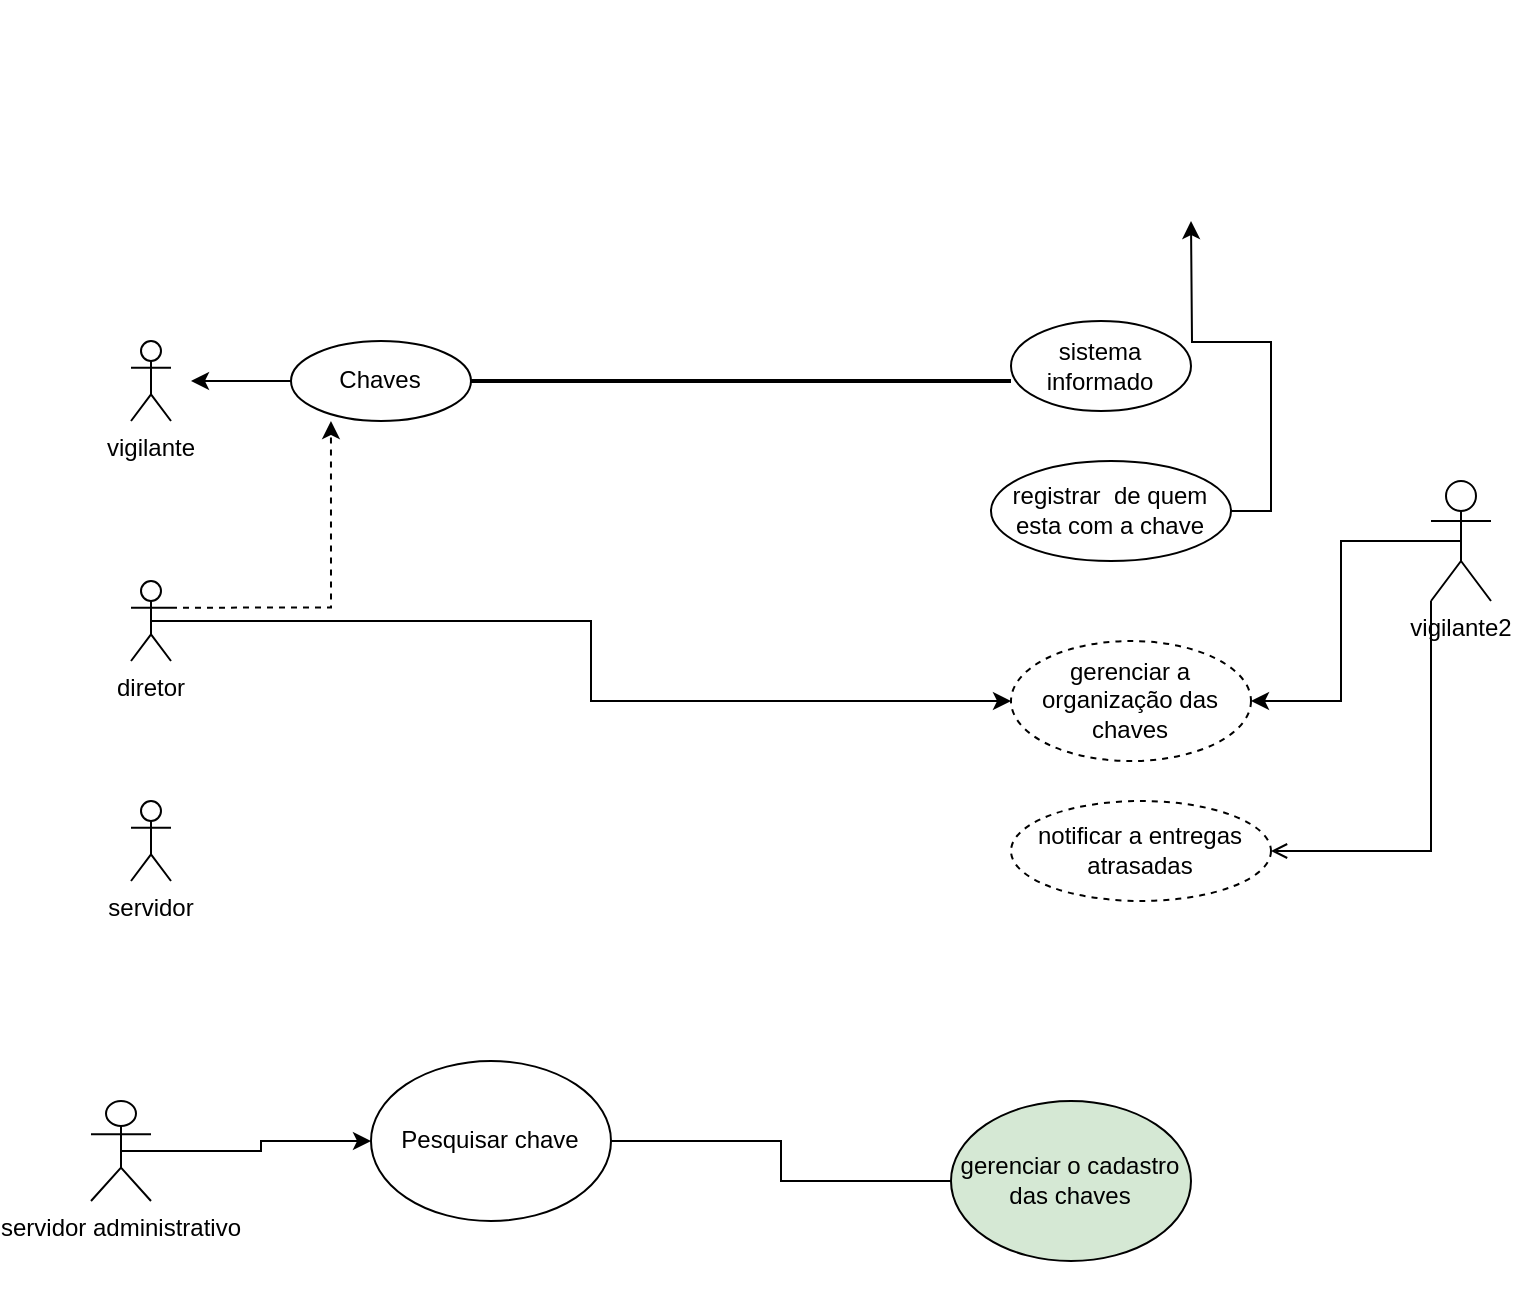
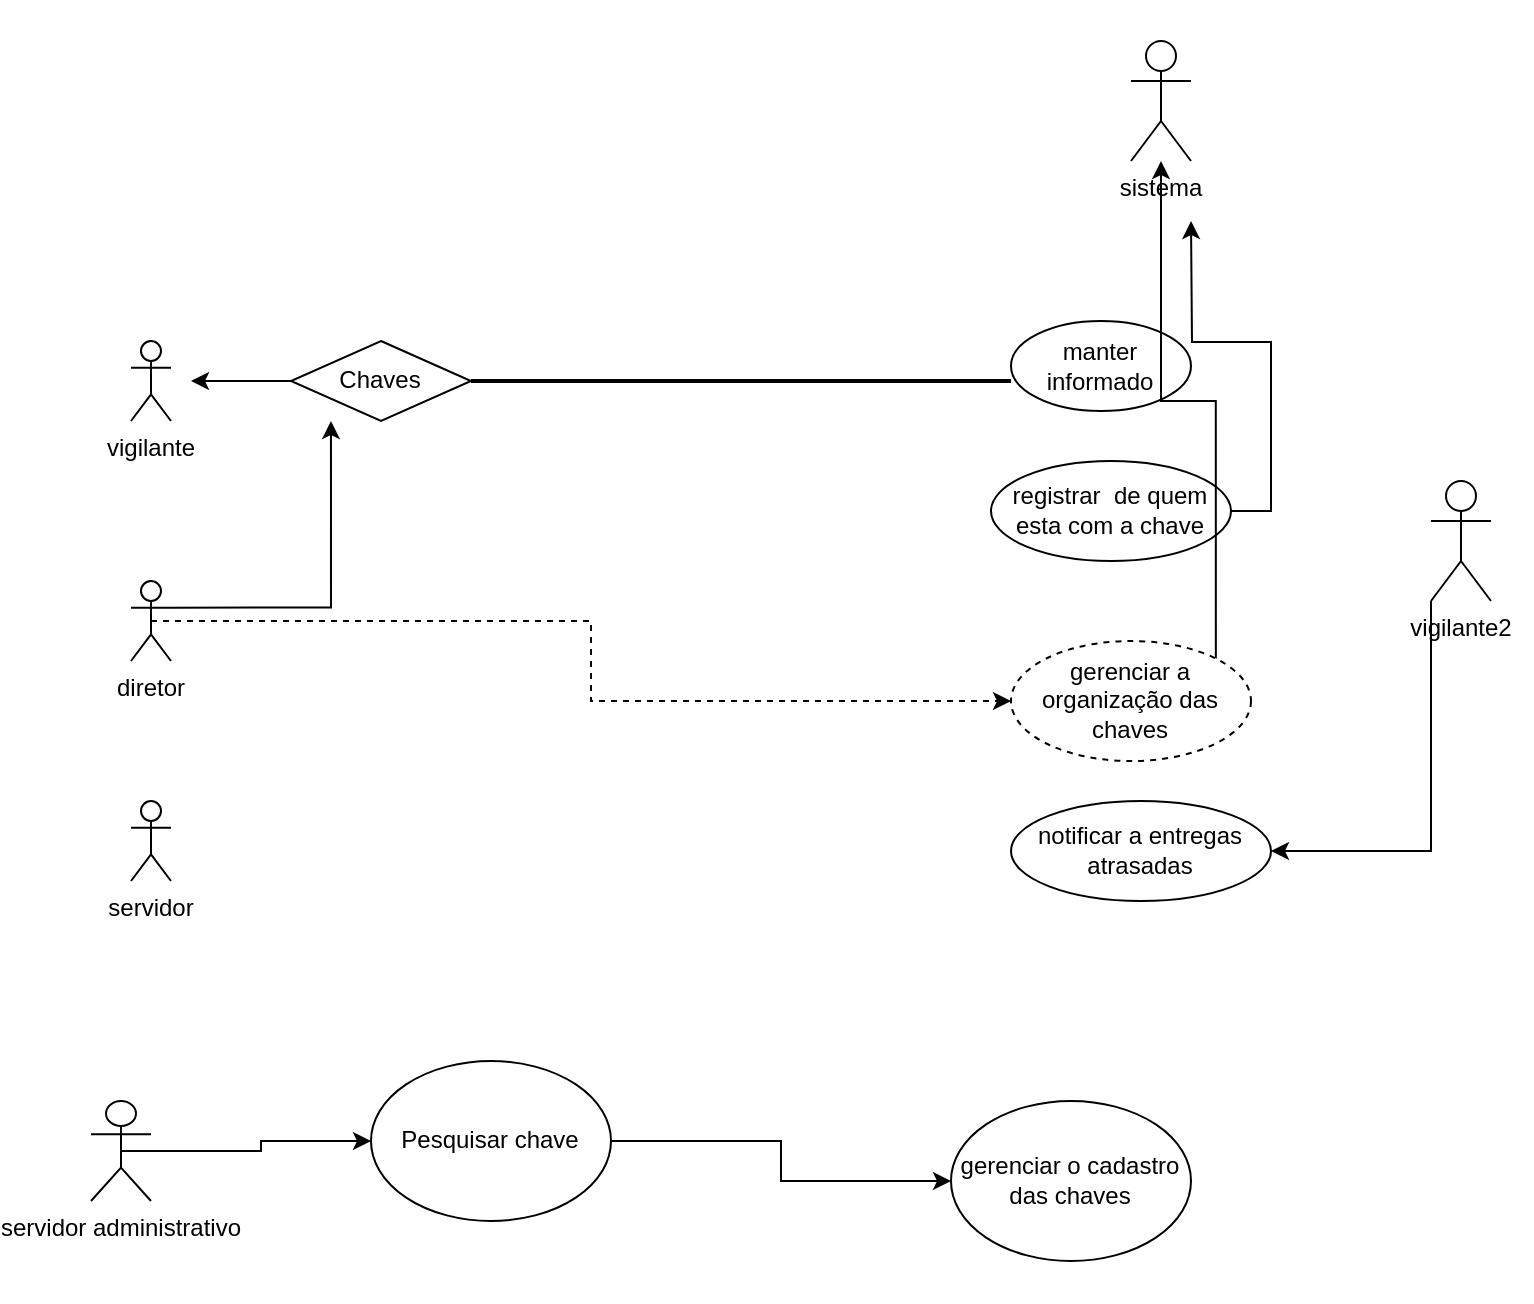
  <mxCell id="0" />
  <mxCell id="1" parent="0" />
  <mxCell id="2" value="vigilante" style="shape=umlActor;verticalLabelPosition=bottom;verticalAlign=top;html=1;outlineConnect=0;" vertex="1" parent="1"><mxGeometry x="40" y="170" width="20" height="40" as="geometry" /></mxCell>
+ <mxCell id="3" value="sistema" style="shape=umlActor;verticalLabelPosition=bottom;verticalAlign=top;html=1;outlineConnect=0;" vertex="1" parent="1"><mxGeometry x="540" y="20" width="30" height="60" as="geometry" /></mxCell>
  <mxCell id="4" style="edgeStyle=orthogonalEdgeStyle;rounded=0;orthogonalLoop=1;jettySize=auto;html=1;exitX=0;exitY=0.5;exitDx=0;exitDy=0;" edge="1" parent="1" source="5"><mxGeometry relative="1" as="geometry"><mxPoint x="70" y="190" as="targetPoint" /></mxGeometry></mxCell>
- <mxCell id="5" value="Chaves" style="ellipse;whiteSpace=wrap;html=1;" vertex="1" parent="1"><mxGeometry x="120" y="170" width="90" height="40" as="geometry" /></mxCell>
+ <mxCell id="5" value="Chaves" style="rhombus;whiteSpace=wrap;html=1;" vertex="1" parent="1"><mxGeometry x="120" y="170" width="90" height="40" as="geometry" /></mxCell>
  <mxCell id="6" value="servidor" style="shape=umlActor;verticalLabelPosition=bottom;verticalAlign=top;html=1;outlineConnect=0;" vertex="1" parent="1"><mxGeometry x="40" y="400" width="20" height="40" as="geometry" /></mxCell>
- <mxCell id="7" value="sistema informado" style="ellipse;whiteSpace=wrap;html=1;" vertex="1" parent="1"><mxGeometry x="480" y="160" width="90" height="45" as="geometry" /></mxCell>
+ <mxCell id="7" value="manter informado" style="ellipse;whiteSpace=wrap;html=1;" vertex="1" parent="1"><mxGeometry x="480" y="160" width="90" height="45" as="geometry" /></mxCell>
  <mxCell id="8" style="edgeStyle=orthogonalEdgeStyle;rounded=0;orthogonalLoop=1;jettySize=auto;html=1;exitX=1;exitY=0.5;exitDx=0;exitDy=0;" edge="1" parent="1" source="9"><mxGeometry relative="1" as="geometry"><mxPoint x="570" y="110" as="targetPoint" /></mxGeometry></mxCell>
  <mxCell id="9" value="registrar&amp;nbsp; de quem esta com a chave" style="ellipse;whiteSpace=wrap;html=1;" vertex="1" parent="1"><mxGeometry x="470" y="230" width="120" height="50" as="geometry" /></mxCell>
- <mxCell id="10" style="edgeStyle=orthogonalEdgeStyle;rounded=0;orthogonalLoop=1;jettySize=auto;html=1;exitX=0.5;exitY=0.5;exitDx=0;exitDy=0;exitPerimeter=0;" edge="1" parent="1" source="11" target="13"><mxGeometry relative="1" as="geometry" /></mxCell>
+ <mxCell id="10" style="edgeStyle=orthogonalEdgeStyle;rounded=0;orthogonalLoop=1;jettySize=auto;html=1;exitX=0.5;exitY=0.5;exitDx=0;exitDy=0;exitPerimeter=0;dashed=1;" edge="1" parent="1" source="11" target="13"><mxGeometry relative="1" as="geometry" /></mxCell>
  <mxCell id="11" value="diretor" style="shape=umlActor;verticalLabelPosition=bottom;verticalAlign=top;html=1;outlineConnect=0;" vertex="1" parent="1"><mxGeometry x="40" y="290" width="20" height="40" as="geometry" /></mxCell>
+ <mxCell id="12" style="edgeStyle=orthogonalEdgeStyle;rounded=0;orthogonalLoop=1;jettySize=auto;html=1;exitX=1;exitY=0;exitDx=0;exitDy=0;" edge="1" parent="1" source="13" target="3"><mxGeometry relative="1" as="geometry" /></mxCell>
  <mxCell id="13" value="gerenciar a organização das chaves" style="ellipse;whiteSpace=wrap;html=1;dashed=1;" vertex="1" parent="1"><mxGeometry x="480" y="320" width="120" height="60" as="geometry" /></mxCell>
- <mxCell id="14" value="notificar a entregas atrasadas" style="ellipse;whiteSpace=wrap;html=1;dashed=1;" vertex="1" parent="1"><mxGeometry x="480" y="400" width="130" height="50" as="geometry" /></mxCell>
+ <mxCell id="14" value="notificar a entregas atrasadas" style="ellipse;whiteSpace=wrap;html=1;" vertex="1" parent="1"><mxGeometry x="480" y="400" width="130" height="50" as="geometry" /></mxCell>
  <mxCell id="15" value="" style="line;strokeWidth=2;html=1;" vertex="1" parent="1"><mxGeometry x="210" y="185" width="270" height="10" as="geometry" /></mxCell>
- <mxCell id="16" style="edgeStyle=orthogonalEdgeStyle;rounded=0;orthogonalLoop=1;jettySize=auto;html=1;exitX=1;exitY=0.333;exitDx=0;exitDy=0;exitPerimeter=0;entryX=0.222;entryY=1;entryDx=0;entryDy=0;entryPerimeter=0;dashed=1;" edge="1" parent="1" source="11" target="5"><mxGeometry relative="1" as="geometry" /></mxCell>
- <mxCell id="17" style="edgeStyle=orthogonalEdgeStyle;rounded=0;orthogonalLoop=1;jettySize=auto;html=1;exitX=1;exitY=0.5;exitDx=0;exitDy=0;entryX=0;entryY=0.5;entryDx=0;entryDy=0;endArrow=none;" edge="1" parent="1" source="18" target="21"><mxGeometry relative="1" as="geometry" /></mxCell>
+ <mxCell id="16" style="edgeStyle=orthogonalEdgeStyle;rounded=0;orthogonalLoop=1;jettySize=auto;html=1;exitX=1;exitY=0.333;exitDx=0;exitDy=0;exitPerimeter=0;entryX=0.222;entryY=1;entryDx=0;entryDy=0;entryPerimeter=0;" edge="1" parent="1" source="11" target="5"><mxGeometry relative="1" as="geometry" /></mxCell>
+ <mxCell id="17" style="edgeStyle=orthogonalEdgeStyle;rounded=0;orthogonalLoop=1;jettySize=auto;html=1;exitX=1;exitY=0.5;exitDx=0;exitDy=0;entryX=0;entryY=0.5;entryDx=0;entryDy=0;" edge="1" parent="1" source="18" target="21"><mxGeometry relative="1" as="geometry" /></mxCell>
  <mxCell id="18" value="Pesquisar chave" style="ellipse;whiteSpace=wrap;html=1;" vertex="1" parent="1"><mxGeometry x="160" y="530" width="120" height="80" as="geometry" /></mxCell>
  <mxCell id="19" style="edgeStyle=orthogonalEdgeStyle;rounded=0;orthogonalLoop=1;jettySize=auto;html=1;exitX=0.5;exitY=0.5;exitDx=0;exitDy=0;exitPerimeter=0;" edge="1" parent="1" source="20" target="18"><mxGeometry relative="1" as="geometry" /></mxCell>
  <mxCell id="20" value="servidor administrativo" style="shape=umlActor;verticalLabelPosition=bottom;verticalAlign=top;html=1;outlineConnect=0;" vertex="1" parent="1"><mxGeometry x="20" y="550" width="30" height="50" as="geometry" /></mxCell>
- <mxCell id="21" value="gerenciar o cadastro das chaves" style="ellipse;whiteSpace=wrap;html=1;fillColor=#d5e8d4;" vertex="1" parent="1"><mxGeometry x="450" y="550" width="120" height="80" as="geometry" /></mxCell>
- <mxCell id="22" style="edgeStyle=orthogonalEdgeStyle;rounded=0;orthogonalLoop=1;jettySize=auto;html=1;exitX=0.5;exitY=0.5;exitDx=0;exitDy=0;exitPerimeter=0;entryX=1;entryY=0.5;entryDx=0;entryDy=0;" edge="1" parent="1" source="24" target="13"><mxGeometry relative="1" as="geometry" /></mxCell>
- <mxCell id="23" style="edgeStyle=orthogonalEdgeStyle;rounded=0;orthogonalLoop=1;jettySize=auto;html=1;exitX=0;exitY=1;exitDx=0;exitDy=0;exitPerimeter=0;entryX=1;entryY=0.5;entryDx=0;entryDy=0;endArrow=open;" edge="1" parent="1" source="24" target="14"><mxGeometry relative="1" as="geometry" /></mxCell>
+ <mxCell id="21" value="gerenciar o cadastro das chaves" style="ellipse;whiteSpace=wrap;html=1;" vertex="1" parent="1"><mxGeometry x="450" y="550" width="120" height="80" as="geometry" /></mxCell>
+ <mxCell id="23" style="edgeStyle=orthogonalEdgeStyle;rounded=0;orthogonalLoop=1;jettySize=auto;html=1;exitX=0;exitY=1;exitDx=0;exitDy=0;exitPerimeter=0;entryX=1;entryY=0.5;entryDx=0;entryDy=0;" edge="1" parent="1" source="24" target="14"><mxGeometry relative="1" as="geometry" /></mxCell>
  <mxCell id="24" value="vigilante2" style="shape=umlActor;verticalLabelPosition=bottom;verticalAlign=top;html=1;outlineConnect=0;" vertex="1" parent="1"><mxGeometry x="690" y="240" width="30" height="60" as="geometry" /></mxCell>
